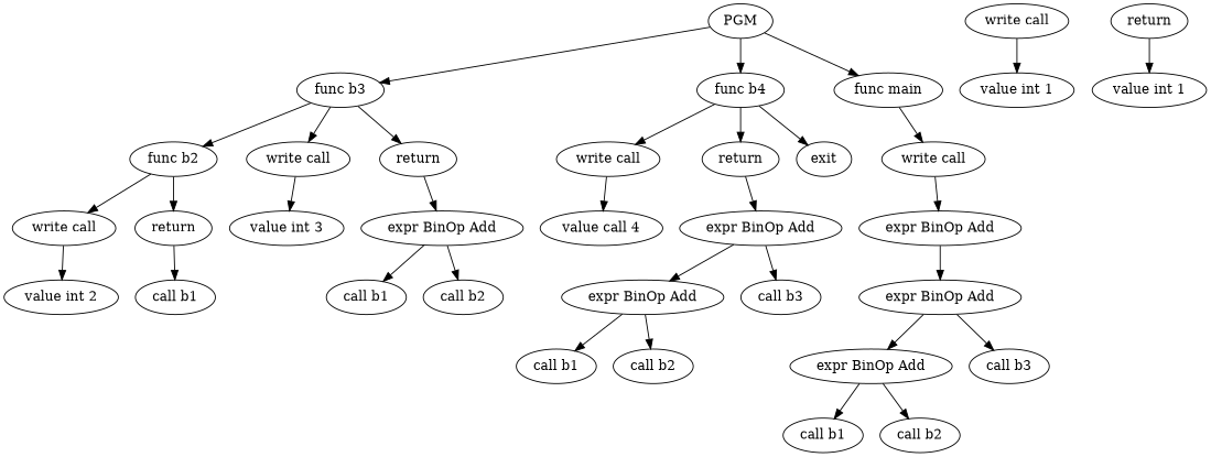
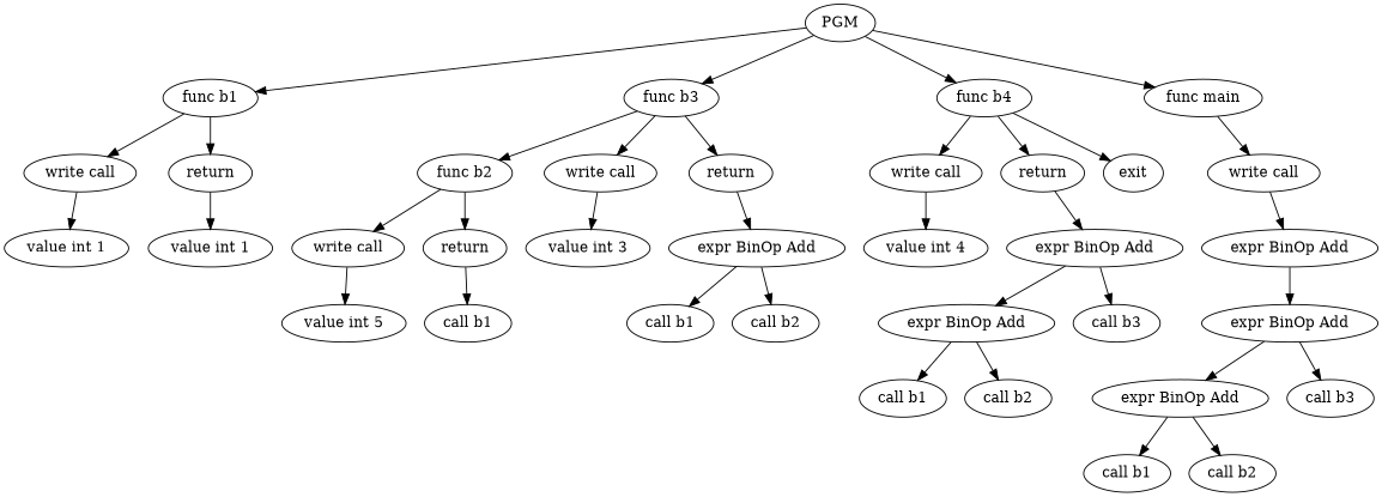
  digraph {
    node [shape=ellipse]
    n1 [label=PGM]
+   n2 [label="func b1"]
    n3 [label="func b3"]
    n4 [label="func b4"]
    n5 [label="func main"]
    n6 [label="write call"]
    n7 [label=return]
    n8 [label="func b2"]
    n9 [label="write call"]
    n10 [label=return]
    n11 [label="write call"]
    n12 [label=return]
    n13 [label="write call"]
    n14 [label=return]
    n15 [label=exit]
    n16 [label="write call"]
    n17 [label="value int 1"]
    n18 [label="value int 1"]
-   n19 [label="value int 2"]
+   n19 [label="value int 5"]
    n20 [label="call b1"]
    n21 [label="value int 3"]
    n22 [label="expr BinOp Add"]
    n23 [label="call b1"]
    n24 [label="call b2"]
-   n25 [label="value call 4"]
+   n25 [label="value int 4"]
    n26 [label="expr BinOp Add"]
    n27 [label="expr BinOp Add"]
    n28 [label="call b3"]
    n29 [label="call b1"]
    n30 [label="call b2"]
    n31 [label="expr BinOp Add"]
    n32 [label="expr BinOp Add"]
    n33 [label="expr BinOp Add"]
    n34 [label="call b3"]
    n35 [label="call b1"]
    n36 [label="call b2"]
+   n1 -> n2
    n1 -> n3
    n1 -> n4
    n1 -> n5
+   n2 -> n6
+   n2 -> n7
    n3 -> n8
    n3 -> n11
    n3 -> n12
    n4 -> n13
    n4 -> n14
    n4 -> n15
    n5 -> n16
    n6 -> n17
    n7 -> n18
    n8 -> n9
    n8 -> n10
    n9 -> n19
    n10 -> n20
    n11 -> n21
    n12 -> n22
    n13 -> n25
    n14 -> n26
    n16 -> n31
    n22 -> n23
    n22 -> n24
    n26 -> n27
    n26 -> n28
    n27 -> n29
    n27 -> n30
    n31 -> n32
    n32 -> n33
    n32 -> n34
    n33 -> n35
    n33 -> n36
  }
